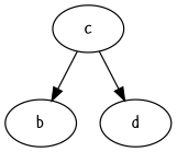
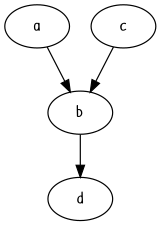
  digraph {
    fontname="Patrick Hand"
    node [Processor=2 Weight=2 fontname="Patrick Hand"]
    edge [Weight=1 fontname="Patrick Hand"]
+   a [Start=0]
    b [Start=2]
    c [Start=4 Weight=3]
    d [Start=7 Weight=3]
+   a -> b
    c -> b
-   c -> d
+   b -> d
  }
